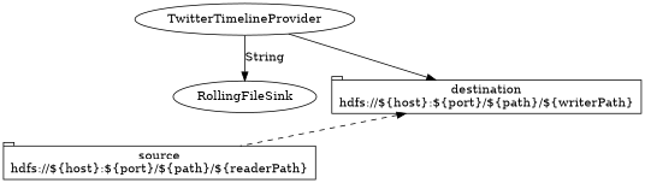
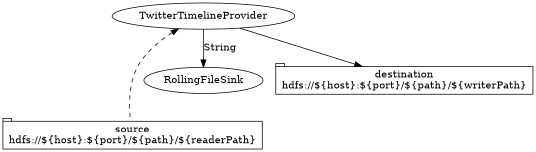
  digraph {
    node [shape=tab]
    n1 [label="source\nhdfs://${host}:${port}/${path}/${readerPath}"]
    n2 [label=TwitterTimelineProvider shape=ellipse]
    n3 [label=RollingFileSink shape=ellipse]
    n4 [label="destination\nhdfs://${host}:${port}/${path}/${writerPath}"]
-   n4 -> n1 [dir=back style=dashed]
+   n2 -> n1 [dir=back style=dashed]
    n2 -> n3 [label=String]
    n2 -> n4
  }
